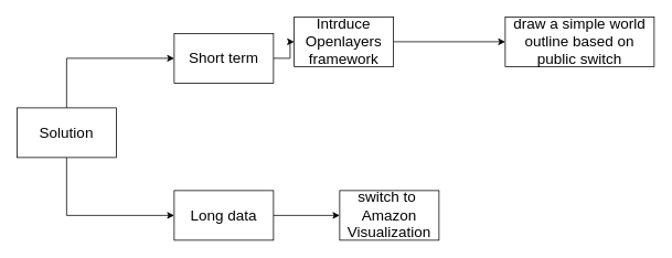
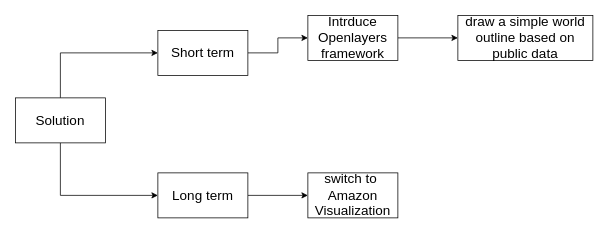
  <mxCell id="0" />
  <mxCell id="1" parent="0" />
  <mxCell id="2" style="edgeStyle=orthogonalEdgeStyle;rounded=0;orthogonalLoop=1;jettySize=auto;html=1;exitX=0.5;exitY=0;exitDx=0;exitDy=0;entryX=0;entryY=0.5;entryDx=0;entryDy=0;" edge="1" parent="1" source="4" target="6"><mxGeometry relative="1" as="geometry" /></mxCell>
  <mxCell id="3" style="edgeStyle=orthogonalEdgeStyle;rounded=0;orthogonalLoop=1;jettySize=auto;html=1;exitX=0.5;exitY=1;exitDx=0;exitDy=0;entryX=0;entryY=0.5;entryDx=0;entryDy=0;" edge="1" parent="1" source="4" target="11"><mxGeometry relative="1" as="geometry" /></mxCell>
  <mxCell id="4" value="&lt;font style=&quot;font-size: 18px&quot;&gt;Solution&lt;/font&gt;" style="rounded=0;whiteSpace=wrap;html=1;" vertex="1" parent="1"><mxGeometry x="20" y="130" width="120" height="60" as="geometry" /></mxCell>
  <mxCell id="5" value="" style="edgeStyle=orthogonalEdgeStyle;rounded=0;orthogonalLoop=1;jettySize=auto;html=1;" edge="1" parent="1" source="6" target="8"><mxGeometry relative="1" as="geometry" /></mxCell>
  <mxCell id="6" value="&lt;font style=&quot;font-size: 18px&quot;&gt;Short term&lt;/font&gt;" style="rounded=0;whiteSpace=wrap;html=1;" vertex="1" parent="1"><mxGeometry x="210" y="40" width="120" height="60" as="geometry" /></mxCell>
  <mxCell id="7" value="" style="edgeStyle=orthogonalEdgeStyle;rounded=0;orthogonalLoop=1;jettySize=auto;html=1;" edge="1" parent="1" source="8" target="9"><mxGeometry relative="1" as="geometry" /></mxCell>
- <mxCell id="8" value="&lt;font style=&quot;font-size: 18px&quot;&gt;Intrduce Openlayers framework&lt;/font&gt;" style="rounded=0;whiteSpace=wrap;html=1;" vertex="1" parent="1"><mxGeometry x="355" y="20" width="120" height="60" as="geometry" /></mxCell>
- <mxCell id="9" value="&lt;font style=&quot;font-size: 18px&quot;&gt;draw a simple world outline based on public switch&lt;/font&gt;" style="rounded=0;whiteSpace=wrap;html=1;" vertex="1" parent="1"><mxGeometry x="610" y="20" width="180" height="60" as="geometry" /></mxCell>
+ <mxCell id="8" value="&lt;font style=&quot;font-size: 18px&quot;&gt;Intrduce Openlayers framework&lt;/font&gt;" style="rounded=0;whiteSpace=wrap;html=1;" vertex="1" parent="1"><mxGeometry x="410" y="20" width="120" height="60" as="geometry" /></mxCell>
+ <mxCell id="9" value="&lt;font style=&quot;font-size: 18px&quot;&gt;draw a simple world outline based on public data&lt;/font&gt;" style="rounded=0;whiteSpace=wrap;html=1;" vertex="1" parent="1"><mxGeometry x="610" y="20" width="180" height="60" as="geometry" /></mxCell>
  <mxCell id="10" value="" style="edgeStyle=orthogonalEdgeStyle;rounded=0;orthogonalLoop=1;jettySize=auto;html=1;" edge="1" parent="1" source="11" target="12"><mxGeometry relative="1" as="geometry" /></mxCell>
- <mxCell id="11" value="&lt;font style=&quot;font-size: 18px&quot;&gt;Long data&lt;/font&gt;" style="rounded=0;whiteSpace=wrap;html=1;" vertex="1" parent="1"><mxGeometry x="210" y="230" width="120" height="60" as="geometry" /></mxCell>
+ <mxCell id="11" value="&lt;font style=&quot;font-size: 18px&quot;&gt;Long term&lt;/font&gt;" style="rounded=0;whiteSpace=wrap;html=1;" vertex="1" parent="1"><mxGeometry x="210" y="230" width="120" height="60" as="geometry" /></mxCell>
  <mxCell id="12" value="&lt;font style=&quot;font-size: 18px&quot;&gt;switch to&amp;nbsp; Amazon Visualization&lt;/font&gt;" style="rounded=0;whiteSpace=wrap;html=1;" vertex="1" parent="1"><mxGeometry x="410" y="230" width="120" height="60" as="geometry" /></mxCell>
